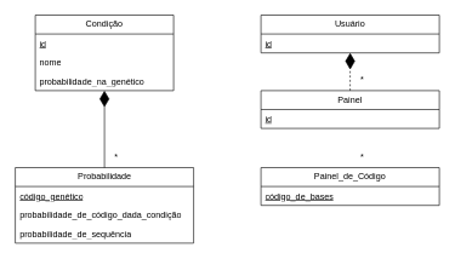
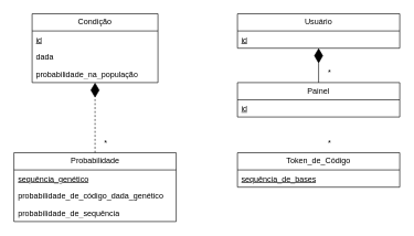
  <mxCell id="0" />
  <mxCell id="1" parent="0" />
  <mxCell id="2" value="Condição" style="swimlane;fontStyle=0;childLayout=stackLayout;horizontal=1;startSize=26;fillColor=none;horizontalStack=0;resizeParent=1;resizeParentMax=0;resizeLast=0;collapsible=1;marginBottom=0;whiteSpace=wrap;html=1;" parent="1" vertex="1"><mxGeometry x="48" y="20" width="190" height="104" as="geometry" /></mxCell>
  <mxCell id="3" value="&lt;u&gt;id&lt;/u&gt;" style="text;strokeColor=none;fillColor=none;align=left;verticalAlign=top;spacingLeft=4;spacingRight=4;overflow=hidden;rotatable=0;points=[[0,0.5],[1,0.5]];portConstraint=eastwest;whiteSpace=wrap;html=1;" parent="2" vertex="1"><mxGeometry y="26" width="190" height="26" as="geometry" /></mxCell>
- <mxCell id="4" value="nome" style="text;strokeColor=none;fillColor=none;align=left;verticalAlign=top;spacingLeft=4;spacingRight=4;overflow=hidden;rotatable=0;points=[[0,0.5],[1,0.5]];portConstraint=eastwest;whiteSpace=wrap;html=1;" parent="2" vertex="1"><mxGeometry y="52" width="190" height="26" as="geometry" /></mxCell>
- <mxCell id="5" value="probabilidade_na_genético" style="text;strokeColor=none;fillColor=none;align=left;verticalAlign=top;spacingLeft=4;spacingRight=4;overflow=hidden;rotatable=0;points=[[0,0.5],[1,0.5]];portConstraint=eastwest;whiteSpace=wrap;html=1;" parent="2" vertex="1"><mxGeometry y="78" width="190" height="26" as="geometry" /></mxCell>
- <mxCell id="6" style="rounded=0;orthogonalLoop=1;jettySize=auto;html=1;exitX=0.5;exitY=0;exitDx=0;exitDy=0;entryX=0.5;entryY=1;entryDx=0;entryDy=0;endArrow=diamondThin;endFill=1;endSize=20;" parent="1" source="7" target="2" edge="1"><mxGeometry relative="1" as="geometry"><mxPoint x="118" y="120" as="targetPoint" /></mxGeometry></mxCell>
+ <mxCell id="4" value="dada" style="text;strokeColor=none;fillColor=none;align=left;verticalAlign=top;spacingLeft=4;spacingRight=4;overflow=hidden;rotatable=0;points=[[0,0.5],[1,0.5]];portConstraint=eastwest;whiteSpace=wrap;html=1;" parent="2" vertex="1"><mxGeometry y="52" width="190" height="26" as="geometry" /></mxCell>
+ <mxCell id="5" value="probabilidade_na_população" style="text;strokeColor=none;fillColor=none;align=left;verticalAlign=top;spacingLeft=4;spacingRight=4;overflow=hidden;rotatable=0;points=[[0,0.5],[1,0.5]];portConstraint=eastwest;whiteSpace=wrap;html=1;" parent="2" vertex="1"><mxGeometry y="78" width="190" height="26" as="geometry" /></mxCell>
+ <mxCell id="6" style="rounded=0;orthogonalLoop=1;jettySize=auto;html=1;exitX=0.5;exitY=0;exitDx=0;exitDy=0;entryX=0.5;entryY=1;entryDx=0;entryDy=0;endArrow=diamondThin;endFill=1;endSize=20;dashed=1;" parent="1" source="7" target="2" edge="1"><mxGeometry relative="1" as="geometry"><mxPoint x="118" y="120" as="targetPoint" /></mxGeometry></mxCell>
  <mxCell id="7" value="Probabilidade" style="swimlane;fontStyle=0;childLayout=stackLayout;horizontal=1;startSize=26;fillColor=none;horizontalStack=0;resizeParent=1;resizeParentMax=0;resizeLast=0;collapsible=1;marginBottom=0;whiteSpace=wrap;html=1;" parent="1" vertex="1"><mxGeometry x="20.5" y="230" width="245" height="104" as="geometry" /></mxCell>
- <mxCell id="8" value="&lt;u&gt;código_genético&lt;/u&gt;" style="text;strokeColor=none;fillColor=none;align=left;verticalAlign=top;spacingLeft=4;spacingRight=4;overflow=hidden;rotatable=0;points=[[0,0.5],[1,0.5]];portConstraint=eastwest;whiteSpace=wrap;html=1;" parent="7" vertex="1"><mxGeometry y="26" width="245" height="26" as="geometry" /></mxCell>
- <mxCell id="9" value="probabilidade_de_código_dada_condição" style="text;strokeColor=none;fillColor=none;align=left;verticalAlign=top;spacingLeft=4;spacingRight=4;overflow=hidden;rotatable=0;points=[[0,0.5],[1,0.5]];portConstraint=eastwest;whiteSpace=wrap;html=1;" parent="7" vertex="1"><mxGeometry y="52" width="245" height="26" as="geometry" /></mxCell>
+ <mxCell id="8" value="&lt;u&gt;sequência_genético&lt;/u&gt;" style="text;strokeColor=none;fillColor=none;align=left;verticalAlign=top;spacingLeft=4;spacingRight=4;overflow=hidden;rotatable=0;points=[[0,0.5],[1,0.5]];portConstraint=eastwest;whiteSpace=wrap;html=1;" parent="7" vertex="1"><mxGeometry y="26" width="245" height="26" as="geometry" /></mxCell>
+ <mxCell id="9" value="probabilidade_de_código_dada_genético" style="text;strokeColor=none;fillColor=none;align=left;verticalAlign=top;spacingLeft=4;spacingRight=4;overflow=hidden;rotatable=0;points=[[0,0.5],[1,0.5]];portConstraint=eastwest;whiteSpace=wrap;html=1;" parent="7" vertex="1"><mxGeometry y="52" width="245" height="26" as="geometry" /></mxCell>
  <mxCell id="10" value="probabilidade_de_sequência" style="text;strokeColor=none;fillColor=none;align=left;verticalAlign=top;spacingLeft=4;spacingRight=4;overflow=hidden;rotatable=0;points=[[0,0.5],[1,0.5]];portConstraint=eastwest;whiteSpace=wrap;html=1;" parent="7" vertex="1"><mxGeometry y="78" width="245" height="26" as="geometry" /></mxCell>
  <mxCell id="11" value="Usuário" style="swimlane;fontStyle=0;childLayout=stackLayout;horizontal=1;startSize=26;fillColor=none;horizontalStack=0;resizeParent=1;resizeParentMax=0;resizeLast=0;collapsible=1;marginBottom=0;whiteSpace=wrap;html=1;" parent="1" vertex="1"><mxGeometry x="358" y="20" width="245" height="52" as="geometry" /></mxCell>
  <mxCell id="12" value="&lt;u&gt;id&lt;/u&gt;" style="text;strokeColor=none;fillColor=none;align=left;verticalAlign=top;spacingLeft=4;spacingRight=4;overflow=hidden;rotatable=0;points=[[0,0.5],[1,0.5]];portConstraint=eastwest;whiteSpace=wrap;html=1;" parent="11" vertex="1"><mxGeometry y="26" width="245" height="26" as="geometry" /></mxCell>
- <mxCell id="13" style="rounded=0;orthogonalLoop=1;jettySize=auto;html=1;exitX=0.5;exitY=0;exitDx=0;exitDy=0;entryX=0.5;entryY=1;entryDx=0;entryDy=0;endArrow=diamondThin;endFill=1;endSize=20;dashed=1;" parent="1" source="14" target="11" edge="1"><mxGeometry relative="1" as="geometry" /></mxCell>
+ <mxCell id="13" style="rounded=0;orthogonalLoop=1;jettySize=auto;html=1;exitX=0.5;exitY=0;exitDx=0;exitDy=0;entryX=0.5;entryY=1;entryDx=0;entryDy=0;endArrow=diamondThin;endFill=1;endSize=20;" parent="1" source="14" target="11" edge="1"><mxGeometry relative="1" as="geometry" /></mxCell>
  <mxCell id="14" value="Painel" style="swimlane;fontStyle=0;childLayout=stackLayout;horizontal=1;startSize=26;fillColor=none;horizontalStack=0;resizeParent=1;resizeParentMax=0;resizeLast=0;collapsible=1;marginBottom=0;whiteSpace=wrap;html=1;" parent="1" vertex="1"><mxGeometry x="358" y="124" width="245" height="52" as="geometry" /></mxCell>
  <mxCell id="15" value="&lt;u&gt;id&lt;/u&gt;" style="text;strokeColor=none;fillColor=none;align=left;verticalAlign=top;spacingLeft=4;spacingRight=4;overflow=hidden;rotatable=0;points=[[0,0.5],[1,0.5]];portConstraint=eastwest;whiteSpace=wrap;html=1;" parent="14" vertex="1"><mxGeometry y="26" width="245" height="26" as="geometry" /></mxCell>
- <mxCell id="16" value="Painel_de_Código" style="swimlane;fontStyle=0;childLayout=stackLayout;horizontal=1;startSize=26;fillColor=none;horizontalStack=0;resizeParent=1;resizeParentMax=0;resizeLast=0;collapsible=1;marginBottom=0;whiteSpace=wrap;html=1;" parent="1" vertex="1"><mxGeometry x="358" y="230" width="245" height="52" as="geometry" /></mxCell>
- <mxCell id="17" value="&lt;u&gt;código_de_bases&lt;/u&gt;" style="text;strokeColor=none;fillColor=none;align=left;verticalAlign=top;spacingLeft=4;spacingRight=4;overflow=hidden;rotatable=0;points=[[0,0.5],[1,0.5]];portConstraint=eastwest;whiteSpace=wrap;html=1;" parent="16" vertex="1"><mxGeometry y="26" width="245" height="26" as="geometry" /></mxCell>
+ <mxCell id="16" value="Token_de_Código" style="swimlane;fontStyle=0;childLayout=stackLayout;horizontal=1;startSize=26;fillColor=none;horizontalStack=0;resizeParent=1;resizeParentMax=0;resizeLast=0;collapsible=1;marginBottom=0;whiteSpace=wrap;html=1;" parent="1" vertex="1"><mxGeometry x="358" y="230" width="245" height="52" as="geometry" /></mxCell>
+ <mxCell id="17" value="&lt;u&gt;sequência_de_bases&lt;/u&gt;" style="text;strokeColor=none;fillColor=none;align=left;verticalAlign=top;spacingLeft=4;spacingRight=4;overflow=hidden;rotatable=0;points=[[0,0.5],[1,0.5]];portConstraint=eastwest;whiteSpace=wrap;html=1;" parent="16" vertex="1"><mxGeometry y="26" width="245" height="26" as="geometry" /></mxCell>
  <mxCell id="18" value="*" style="text;html=1;align=center;verticalAlign=middle;resizable=0;points=[];autosize=1;strokeColor=none;fillColor=none;" parent="1" vertex="1"><mxGeometry x="144" y="200" width="30" height="30" as="geometry" /></mxCell>
  <mxCell id="19" value="*" style="text;html=1;align=center;verticalAlign=middle;resizable=0;points=[];autosize=1;strokeColor=none;fillColor=none;" parent="1" vertex="1"><mxGeometry x="482" y="200" width="30" height="30" as="geometry" /></mxCell>
  <mxCell id="20" value="*" style="text;html=1;align=center;verticalAlign=middle;resizable=0;points=[];autosize=1;strokeColor=none;fillColor=none;" parent="1" vertex="1"><mxGeometry x="482" y="94" width="30" height="30" as="geometry" /></mxCell>
